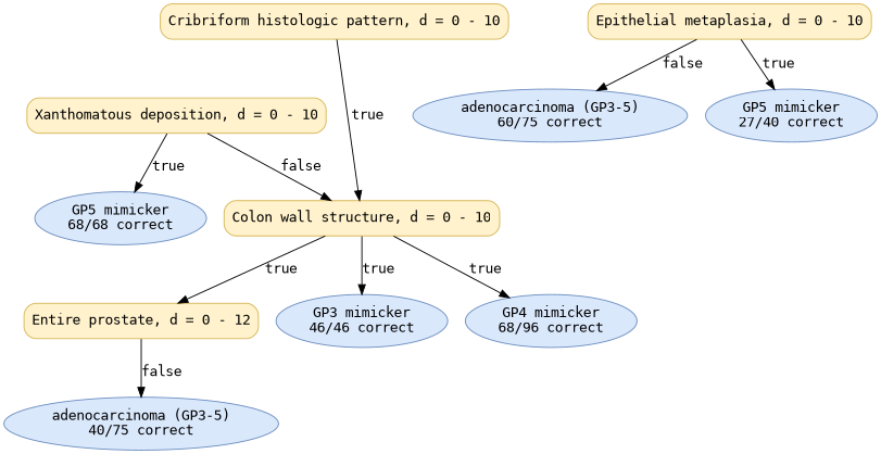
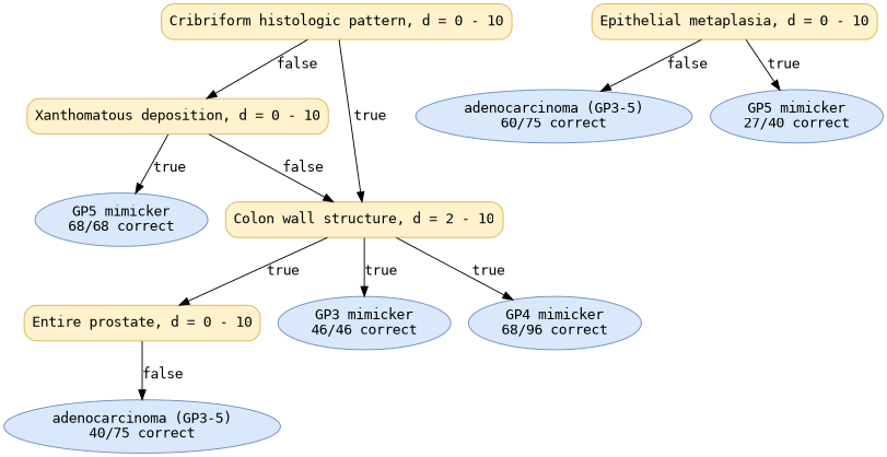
  digraph {
    fontname="DejaVu Sans Mono"
    node [color="#6C8EBF" fillcolor="#DAE8FC" fontname="DejaVu Sans Mono" shape=ellipse style="rounded,filled"]
    edge [fontname="DejaVu Sans Mono"]
    n1 [color="#D6B656" fillcolor="#FFF2CC" label="Cribriform histologic pattern, d = 0 - 10" shape=box]
    n2 [color="#D6B656" fillcolor="#FFF2CC" label="Xanthomatous deposition, d = 0 - 10" shape=box]
-   n3 [color="#D6B656" fillcolor="#FFF2CC" label="Colon wall structure, d = 0 - 10" shape=box]
+   n3 [color="#D6B656" fillcolor="#FFF2CC" label="Colon wall structure, d = 2 - 10" shape=box]
    n4 [label=<GP5 mimicker<br/>68/68 correct>]
-   n5 [color="#D6B656" fillcolor="#FFF2CC" label="Entire prostate, d = 0 - 12" shape=box]
+   n5 [color="#D6B656" fillcolor="#FFF2CC" label="Entire prostate, d = 0 - 10" shape=box]
    n6 [label=<GP3 mimicker<br/>46/46 correct>]
    n7 [label=<GP4 mimicker<br/>68/96 correct>]
    n8 [color="#D6B656" fillcolor="#FFF2CC" label="Epithelial metaplasia, d = 0 - 10" shape=box]
    n9 [label=<adenocarcinoma (GP3-5)<br/>60/75 correct>]
    n10 [label=<GP5 mimicker<br/>27/40 correct>]
    n11 [label=<adenocarcinoma (GP3-5)<br/>40/75 correct>]
+   n1 -> n2 [label=false]
    n1 -> n3 [label=true]
    n2 -> n3 [label=false]
    n2 -> n4 [label=true]
    n3 -> n5 [label=true]
    n3 -> n6 [label=true]
    n3 -> n7 [label=true]
    n5 -> n11 [label=false]
    n8 -> n9 [label=false]
    n8 -> n10 [label=true]
  }
